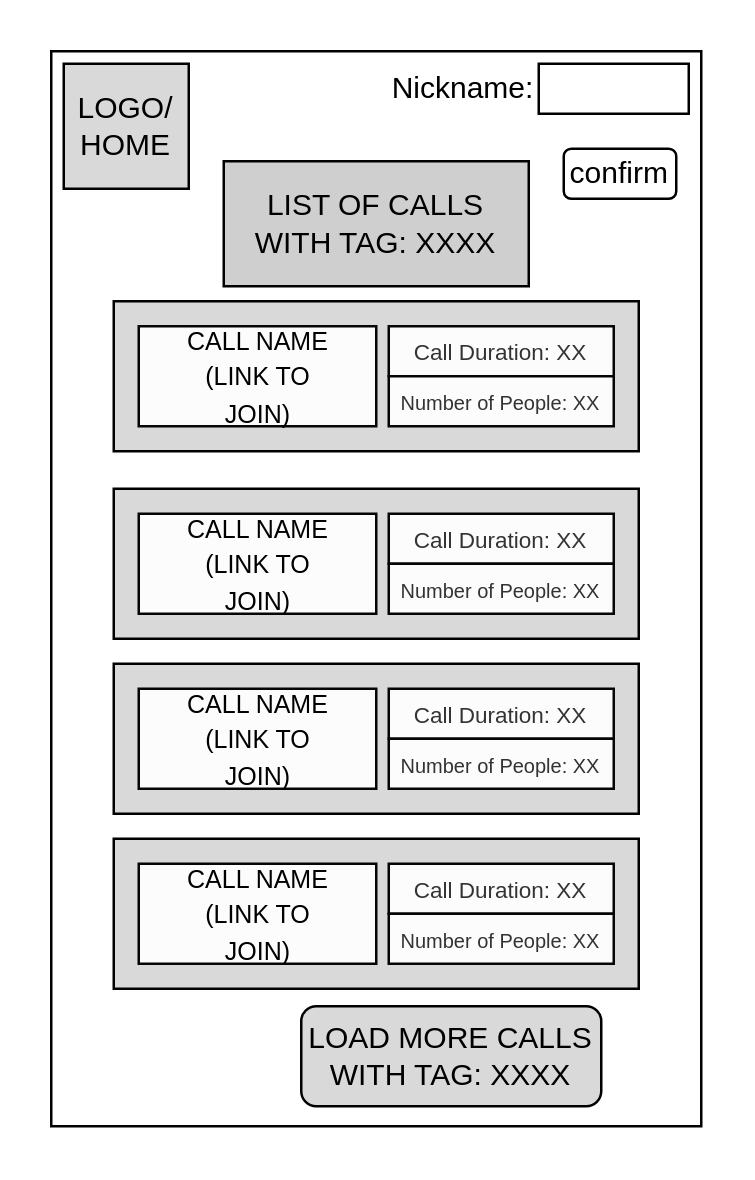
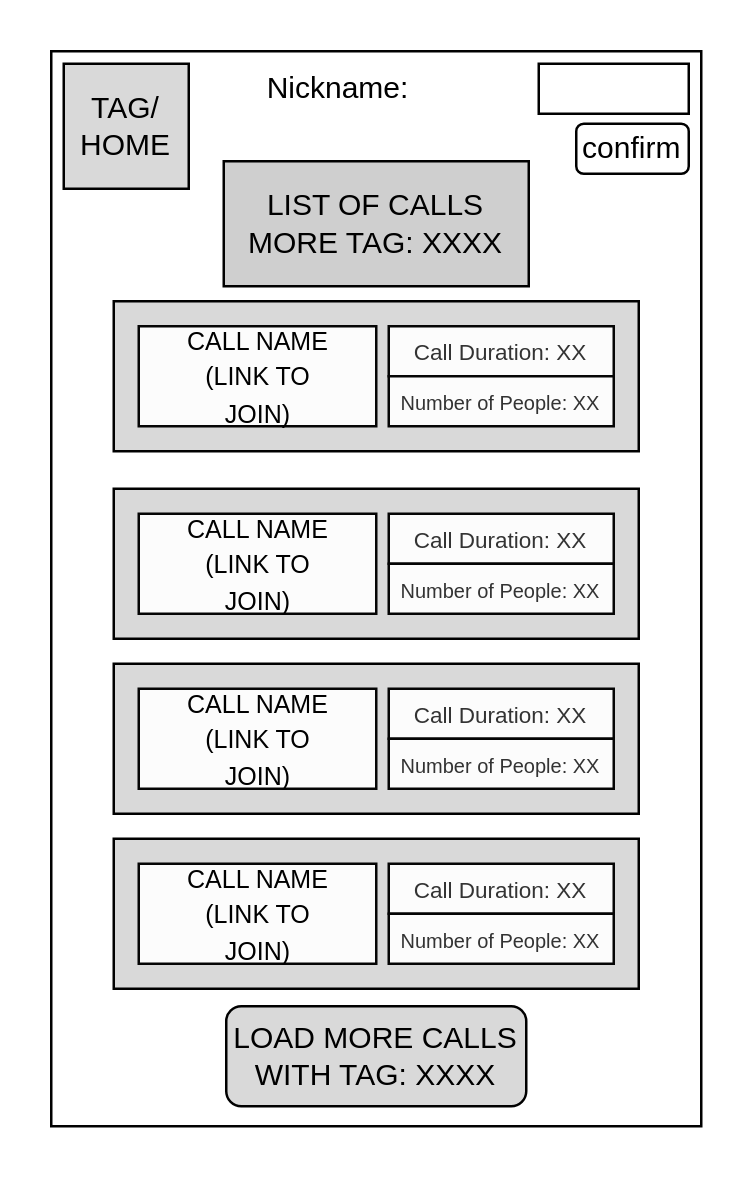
  <mxCell id="0" />
  <mxCell id="1" parent="0" />
  <mxCell id="2" value="" style="rounded=0;whiteSpace=wrap;html=1;" parent="1" vertex="1"><mxGeometry x="20" y="20" width="260" height="430" as="geometry" /></mxCell>
  <mxCell id="3" value="" style="rounded=0;whiteSpace=wrap;html=1;fillColor=#D9D9D9;" parent="1" vertex="1"><mxGeometry x="45" y="120" width="210" height="60" as="geometry" /></mxCell>
  <mxCell id="4" value="" style="rounded=0;whiteSpace=wrap;html=1;fontColor=#333333;fillColor=#FCFCFC;strokeColor=#050505;" parent="1" vertex="1"><mxGeometry x="55" y="130" width="95" height="40" as="geometry" /></mxCell>
  <mxCell id="5" value="&lt;font style=&quot;font-size: 10px&quot;&gt;CALL NAME (LINK TO JOIN)&lt;/font&gt;" style="text;html=1;strokeColor=none;fillColor=none;align=center;verticalAlign=middle;whiteSpace=wrap;rounded=0;" parent="1" vertex="1"><mxGeometry x="67.5" y="140" width="70" height="20" as="geometry" /></mxCell>
  <mxCell id="6" value="&lt;font style=&quot;font-size: 9px&quot;&gt;Call Duration: XX&lt;br&gt;&lt;/font&gt;" style="rounded=0;whiteSpace=wrap;html=1;fontColor=#333333;fillColor=#FCFCFC;strokeColor=#050505;" parent="1" vertex="1"><mxGeometry x="155" y="130" width="90" height="20" as="geometry" /></mxCell>
  <mxCell id="7" value="&lt;font style=&quot;font-size: 8px&quot;&gt;&lt;font style=&quot;font-size: 8px&quot;&gt;Number of People: XX&lt;/font&gt;&lt;br&gt;&lt;/font&gt;" style="rounded=0;whiteSpace=wrap;html=1;fontColor=#333333;fillColor=#FCFCFC;strokeColor=#050505;" parent="1" vertex="1"><mxGeometry x="155" y="150" width="90" height="20" as="geometry" /></mxCell>
- <mxCell id="8" value="LOAD MORE CALLS WITH TAG: XXXX" style="rounded=1;whiteSpace=wrap;html=1;fillColor=#D9D9D9;" parent="1" vertex="1"><mxGeometry x="120" y="402" width="120" height="40" as="geometry" /></mxCell>
+ <mxCell id="8" value="LOAD MORE CALLS WITH TAG: XXXX" style="rounded=1;whiteSpace=wrap;html=1;fillColor=#D9D9D9;" parent="1" vertex="1"><mxGeometry x="90" y="402" width="120" height="40" as="geometry" /></mxCell>
  <mxCell id="9" value="" style="rounded=0;whiteSpace=wrap;html=1;fillColor=#D9D9D9;" parent="1" vertex="1"><mxGeometry x="45" y="195" width="210" height="60" as="geometry" /></mxCell>
  <mxCell id="10" value="" style="rounded=0;whiteSpace=wrap;html=1;fontColor=#333333;fillColor=#FCFCFC;strokeColor=#050505;" parent="1" vertex="1"><mxGeometry x="55" y="205" width="95" height="40" as="geometry" /></mxCell>
  <mxCell id="11" value="&lt;font style=&quot;font-size: 10px&quot;&gt;CALL NAME (LINK TO JOIN)&lt;/font&gt;" style="text;html=1;strokeColor=none;fillColor=none;align=center;verticalAlign=middle;whiteSpace=wrap;rounded=0;" parent="1" vertex="1"><mxGeometry x="67.5" y="215" width="70" height="20" as="geometry" /></mxCell>
  <mxCell id="12" value="&lt;font style=&quot;font-size: 9px&quot;&gt;Call Duration: XX&lt;br&gt;&lt;/font&gt;" style="rounded=0;whiteSpace=wrap;html=1;fontColor=#333333;fillColor=#FCFCFC;strokeColor=#050505;" parent="1" vertex="1"><mxGeometry x="155" y="205" width="90" height="20" as="geometry" /></mxCell>
  <mxCell id="13" value="&lt;font style=&quot;font-size: 8px&quot;&gt;&lt;font style=&quot;font-size: 8px&quot;&gt;Number of People: XX&lt;/font&gt;&lt;br&gt;&lt;/font&gt;" style="rounded=0;whiteSpace=wrap;html=1;fontColor=#333333;fillColor=#FCFCFC;strokeColor=#050505;" parent="1" vertex="1"><mxGeometry x="155" y="225" width="90" height="20" as="geometry" /></mxCell>
  <mxCell id="14" value="" style="rounded=0;whiteSpace=wrap;html=1;fillColor=#D9D9D9;" parent="1" vertex="1"><mxGeometry x="45" y="265" width="210" height="60" as="geometry" /></mxCell>
  <mxCell id="15" value="" style="rounded=0;whiteSpace=wrap;html=1;fontColor=#333333;fillColor=#FCFCFC;strokeColor=#050505;" parent="1" vertex="1"><mxGeometry x="55" y="275" width="95" height="40" as="geometry" /></mxCell>
  <mxCell id="16" value="&lt;font style=&quot;font-size: 10px&quot;&gt;CALL NAME (LINK TO JOIN)&lt;/font&gt;" style="text;html=1;strokeColor=none;fillColor=none;align=center;verticalAlign=middle;whiteSpace=wrap;rounded=0;" parent="1" vertex="1"><mxGeometry x="67.5" y="285" width="70" height="20" as="geometry" /></mxCell>
  <mxCell id="17" value="&lt;font style=&quot;font-size: 9px&quot;&gt;Call Duration: XX&lt;br&gt;&lt;/font&gt;" style="rounded=0;whiteSpace=wrap;html=1;fontColor=#333333;fillColor=#FCFCFC;strokeColor=#050505;" parent="1" vertex="1"><mxGeometry x="155" y="275" width="90" height="20" as="geometry" /></mxCell>
  <mxCell id="18" value="&lt;font style=&quot;font-size: 8px&quot;&gt;&lt;font style=&quot;font-size: 8px&quot;&gt;Number of People: XX&lt;/font&gt;&lt;br&gt;&lt;/font&gt;" style="rounded=0;whiteSpace=wrap;html=1;fontColor=#333333;fillColor=#FCFCFC;strokeColor=#050505;" parent="1" vertex="1"><mxGeometry x="155" y="295" width="90" height="20" as="geometry" /></mxCell>
  <mxCell id="19" value="" style="rounded=0;whiteSpace=wrap;html=1;fillColor=#D9D9D9;" parent="1" vertex="1"><mxGeometry x="45" y="335" width="210" height="60" as="geometry" /></mxCell>
  <mxCell id="20" value="" style="rounded=0;whiteSpace=wrap;html=1;fontColor=#333333;fillColor=#FCFCFC;strokeColor=#050505;" parent="1" vertex="1"><mxGeometry x="55" y="345" width="95" height="40" as="geometry" /></mxCell>
  <mxCell id="21" value="&lt;font style=&quot;font-size: 10px&quot;&gt;CALL NAME (LINK TO JOIN)&lt;/font&gt;" style="text;html=1;strokeColor=none;fillColor=none;align=center;verticalAlign=middle;whiteSpace=wrap;rounded=0;" parent="1" vertex="1"><mxGeometry x="67.5" y="355" width="70" height="20" as="geometry" /></mxCell>
  <mxCell id="22" value="&lt;font style=&quot;font-size: 9px&quot;&gt;Call Duration: XX&lt;br&gt;&lt;/font&gt;" style="rounded=0;whiteSpace=wrap;html=1;fontColor=#333333;fillColor=#FCFCFC;strokeColor=#050505;" parent="1" vertex="1"><mxGeometry x="155" y="345" width="90" height="20" as="geometry" /></mxCell>
  <mxCell id="23" value="&lt;font style=&quot;font-size: 8px&quot;&gt;&lt;font style=&quot;font-size: 8px&quot;&gt;Number of People: XX&lt;/font&gt;&lt;br&gt;&lt;/font&gt;" style="rounded=0;whiteSpace=wrap;html=1;fontColor=#333333;fillColor=#FCFCFC;strokeColor=#050505;" parent="1" vertex="1"><mxGeometry x="155" y="365" width="90" height="20" as="geometry" /></mxCell>
- <mxCell id="24" value="&lt;div&gt;LOGO/&lt;/div&gt;&lt;div&gt;HOME&lt;/div&gt;" style="rounded=0;whiteSpace=wrap;html=1;fillColor=#D9D9D9;" parent="1" vertex="1"><mxGeometry x="25" y="25" width="50" height="50" as="geometry" /></mxCell>
- <mxCell id="25" value="LIST OF CALLS WITH TAG: XXXX" style="rounded=0;whiteSpace=wrap;html=1;fillColor=#CFCFCF;" parent="1" vertex="1"><mxGeometry x="89" y="64" width="122" height="50" as="geometry" /></mxCell>
- <mxCell id="26" value="confirm" style="rounded=1;whiteSpace=wrap;html=1;" vertex="1" parent="1"><mxGeometry x="225" y="59" width="45" height="20" as="geometry" /></mxCell>
- <mxCell id="27" value="Nickname:" style="text;html=1;strokeColor=none;fillColor=none;align=center;verticalAlign=middle;whiteSpace=wrap;rounded=0;" vertex="1" parent="1"><mxGeometry x="165" y="25" width="40" height="20" as="geometry" /></mxCell>
+ <mxCell id="24" value="&lt;div&gt;TAG/&lt;/div&gt;&lt;div&gt;HOME&lt;/div&gt;" style="rounded=0;whiteSpace=wrap;html=1;fillColor=#D9D9D9;" parent="1" vertex="1"><mxGeometry x="25" y="25" width="50" height="50" as="geometry" /></mxCell>
+ <mxCell id="25" value="LIST OF CALLS MORE TAG: XXXX" style="rounded=0;whiteSpace=wrap;html=1;fillColor=#CFCFCF;" parent="1" vertex="1"><mxGeometry x="89" y="64" width="122" height="50" as="geometry" /></mxCell>
+ <mxCell id="26" value="confirm" style="rounded=1;whiteSpace=wrap;html=1;" vertex="1" parent="1"><mxGeometry x="230" y="49" width="45" height="20" as="geometry" /></mxCell>
+ <mxCell id="27" value="Nickname:" style="text;html=1;strokeColor=none;fillColor=none;align=center;verticalAlign=middle;whiteSpace=wrap;rounded=0;" vertex="1" parent="1"><mxGeometry x="115" y="25" width="40" height="20" as="geometry" /></mxCell>
  <mxCell id="28" value="" style="rounded=0;whiteSpace=wrap;html=1;" vertex="1" parent="1"><mxGeometry x="215" y="25" width="60" height="20" as="geometry" /></mxCell>
